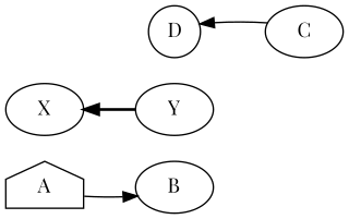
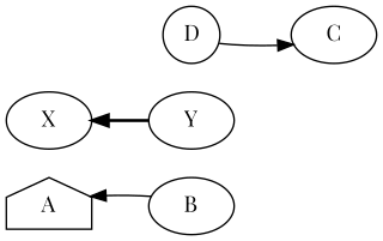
  digraph {
    fontname="Playfair Display"
    rankdir=LR
    node [fontname="Playfair Display" shape=ellipse]
    edge [fontname="Playfair Display" style=solid]
    A [shape=house]
    X
    B
    D [shape=circle]
    Y
    C
    subgraph sub_1 {
      rank=same
      A
      X
    }
    subgraph sub_2 {
      rank=same
      B
      D
      Y
    }
-   A -> B
+   B -> A
    Y -> X [style=bold]
-   C -> D
+   D -> C
  }
